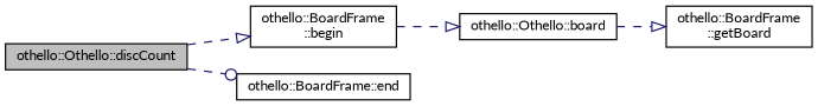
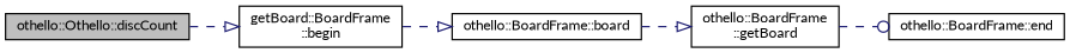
  digraph {
    fontname=Lato
    rankdir=LR
    node [color=black fillcolor=white fontname=Lato fontsize=10 shape=record style=filled]
    edge [arrowhead=onormal color=midnightblue fontname=Lato fontsize=10 labelfontname=Helvetica labelfontsize=10 style=dashed]
    n1 [fillcolor=grey75 fontcolor=black height=0.2 label="othello::Othello::discCount" width=0.4]
-   n2 [height=0.2 label="othello::BoardFrame\l::begin" width=0.4]
+   n2 [height=0.2 label="getBoard::BoardFrame\l::begin" width=0.4]
    n3 [height=0.2 label="othello::BoardFrame::end" width=0.4]
-   n4 [height=0.2 label="othello::Othello::board" width=0.4]
+   n4 [height=0.2 label="othello::BoardFrame::board" width=0.4]
    n5 [height=0.2 label="othello::BoardFrame\l::getBoard" width=0.4]
    n1 -> n2
-   n1 -> n3 [arrowhead=odot]
+   n5 -> n3 [arrowhead=odot]
    n2 -> n4
    n4 -> n5
  }
